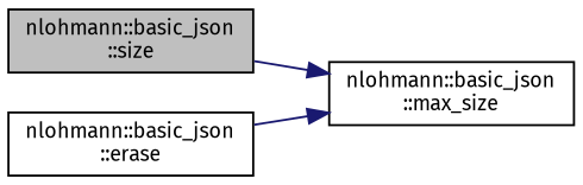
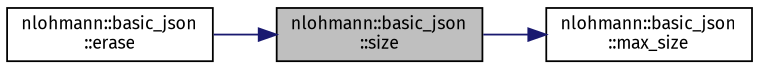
  digraph {
    fontname="Fira Sans"
    rankdir=RL
    node [color=black fillcolor=white fontname="Fira Sans" fontsize=10 shape=record style=filled]
    edge [color=midnightblue dir=back fontname="Fira Sans" fontsize=10 labelfontname=Helvetica labelfontsize=10 style=solid]
    n1 [fillcolor=grey75 fontcolor=black height=0.2 label="nlohmann::basic_json\l::size" width=0.4]
    n2 [height=0.2 label="nlohmann::basic_json\l::erase" width=0.4]
    n3 [height=0.2 label="nlohmann::basic_json\l::max_size" width=0.4]
-   n3 -> n2
+   n1 -> n2
    n3 -> n1
  }
